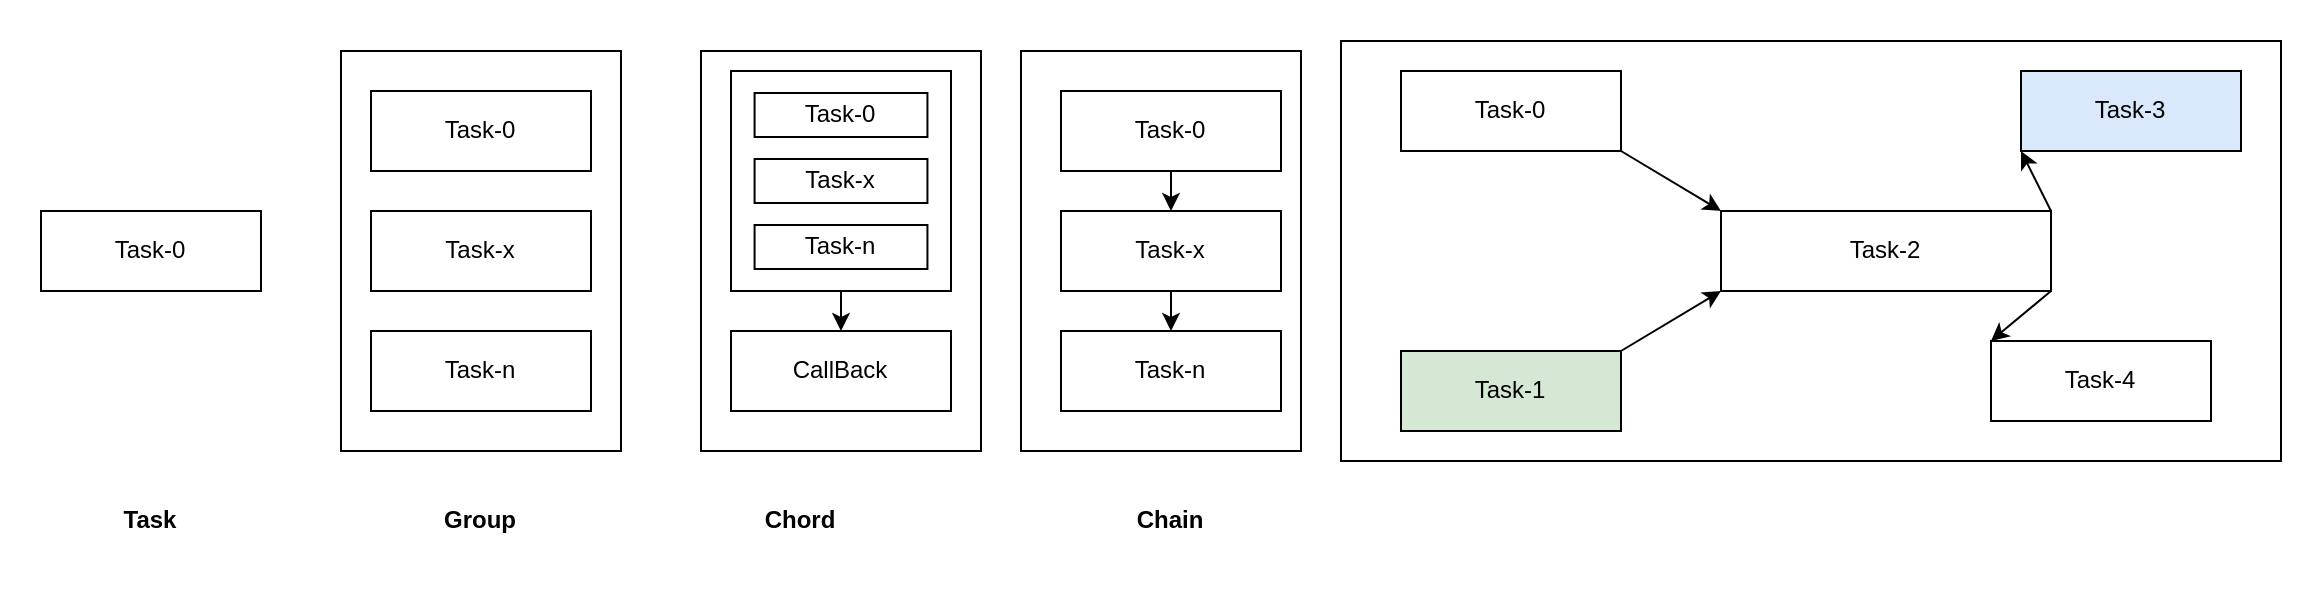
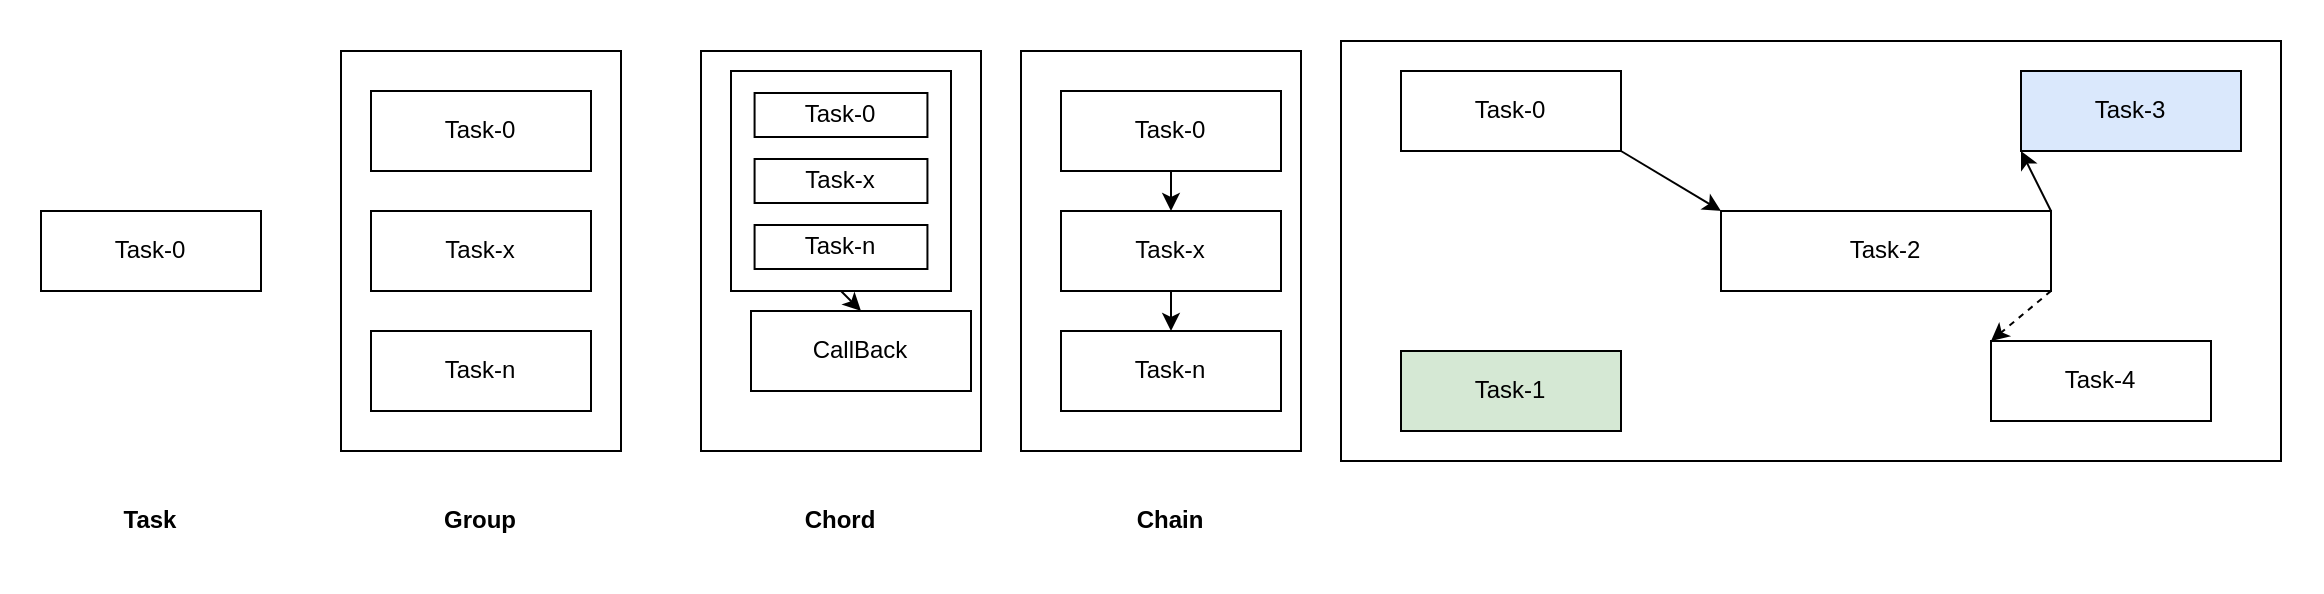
  <mxCell id="0" />
  <mxCell id="1" parent="0" />
  <mxCell id="2" value="" style="rounded=0;whiteSpace=wrap;html=1;" parent="1" vertex="1"><mxGeometry x="510" y="25" width="140" height="200" as="geometry" /></mxCell>
  <mxCell id="3" value="" style="rounded=0;whiteSpace=wrap;html=1;" parent="1" vertex="1"><mxGeometry x="670" y="20" width="470" height="210" as="geometry" /></mxCell>
  <mxCell id="4" value="Task-0" style="rounded=0;whiteSpace=wrap;html=1;" parent="1" vertex="1"><mxGeometry x="20" y="105" width="110" height="40" as="geometry" /></mxCell>
  <mxCell id="5" value="" style="rounded=0;whiteSpace=wrap;html=1;" parent="1" vertex="1"><mxGeometry x="170" y="25" width="140" height="200" as="geometry" /></mxCell>
  <mxCell id="6" value="Task-0" style="rounded=0;whiteSpace=wrap;html=1;" parent="1" vertex="1"><mxGeometry x="185" y="45" width="110" height="40" as="geometry" /></mxCell>
  <mxCell id="7" value="Task-n" style="rounded=0;whiteSpace=wrap;html=1;" parent="1" vertex="1"><mxGeometry x="185" y="165" width="110" height="40" as="geometry" /></mxCell>
  <mxCell id="8" value="" style="rounded=0;whiteSpace=wrap;html=1;" parent="1" vertex="1"><mxGeometry x="350" y="25" width="140" height="200" as="geometry" /></mxCell>
  <mxCell id="9" value="Task-x" style="rounded=0;whiteSpace=wrap;html=1;" parent="1" vertex="1"><mxGeometry x="185" y="105" width="110" height="40" as="geometry" /></mxCell>
  <mxCell id="10" value="" style="group" parent="1" vertex="1" connectable="0"><mxGeometry x="365" y="35" width="110" height="110" as="geometry" /></mxCell>
  <mxCell id="11" value="" style="rounded=0;whiteSpace=wrap;html=1;" parent="10" vertex="1"><mxGeometry width="110" height="110.0" as="geometry" /></mxCell>
  <mxCell id="12" value="Task-0" style="rounded=0;whiteSpace=wrap;html=1;" parent="10" vertex="1"><mxGeometry x="11.786" y="11" width="86.429" height="22" as="geometry" /></mxCell>
  <mxCell id="13" value="Task-n" style="rounded=0;whiteSpace=wrap;html=1;" parent="10" vertex="1"><mxGeometry x="11.786" y="77" width="86.429" height="22" as="geometry" /></mxCell>
  <mxCell id="14" value="Task-x" style="rounded=0;whiteSpace=wrap;html=1;" parent="10" vertex="1"><mxGeometry x="11.786" y="44" width="86.429" height="22" as="geometry" /></mxCell>
- <mxCell id="15" value="CallBack" style="rounded=0;whiteSpace=wrap;html=1;" parent="1" vertex="1"><mxGeometry x="365" y="165" width="110" height="40" as="geometry" /></mxCell>
+ <mxCell id="15" value="CallBack" style="rounded=0;whiteSpace=wrap;html=1;" parent="1" vertex="1"><mxGeometry x="375" y="155" width="110" height="40" as="geometry" /></mxCell>
  <mxCell id="16" style="edgeStyle=none;html=1;exitX=0.5;exitY=1;exitDx=0;exitDy=0;entryX=0.5;entryY=0;entryDx=0;entryDy=0;" parent="1" source="11" target="15" edge="1"><mxGeometry relative="1" as="geometry" /></mxCell>
  <mxCell id="17" style="edgeStyle=none;html=1;exitX=0.5;exitY=1;exitDx=0;exitDy=0;" parent="1" source="18" target="20" edge="1"><mxGeometry relative="1" as="geometry" /></mxCell>
  <mxCell id="18" value="Task-0" style="rounded=0;whiteSpace=wrap;html=1;" parent="1" vertex="1"><mxGeometry x="530" y="45" width="110" height="40" as="geometry" /></mxCell>
  <mxCell id="19" style="edgeStyle=none;html=1;exitX=0.5;exitY=1;exitDx=0;exitDy=0;" parent="1" source="20" target="21" edge="1"><mxGeometry relative="1" as="geometry" /></mxCell>
  <mxCell id="20" value="Task-x" style="rounded=0;whiteSpace=wrap;html=1;" parent="1" vertex="1"><mxGeometry x="530" y="105" width="110" height="40" as="geometry" /></mxCell>
  <mxCell id="21" value="Task-n" style="rounded=0;whiteSpace=wrap;html=1;" parent="1" vertex="1"><mxGeometry x="530" y="165" width="110" height="40" as="geometry" /></mxCell>
  <mxCell id="22" value="Task" style="text;html=1;strokeColor=none;fillColor=none;align=center;verticalAlign=middle;whiteSpace=wrap;rounded=0;fontStyle=1" parent="1" vertex="1"><mxGeometry x="45" y="245" width="60" height="30" as="geometry" /></mxCell>
  <mxCell id="23" value="Group" style="text;html=1;strokeColor=none;fillColor=none;align=center;verticalAlign=middle;whiteSpace=wrap;rounded=0;fontStyle=1" parent="1" vertex="1"><mxGeometry x="210" y="245" width="60" height="30" as="geometry" /></mxCell>
- <mxCell id="24" value="Chord" style="text;html=1;strokeColor=none;fillColor=none;align=center;verticalAlign=middle;whiteSpace=wrap;rounded=0;fontStyle=1" parent="1" vertex="1"><mxGeometry x="370" y="245" width="60" height="30" as="geometry" /></mxCell>
+ <mxCell id="24" value="Chord" style="text;html=1;strokeColor=none;fillColor=none;align=center;verticalAlign=middle;whiteSpace=wrap;rounded=0;fontStyle=1" parent="1" vertex="1"><mxGeometry x="390" y="245" width="60" height="30" as="geometry" /></mxCell>
  <mxCell id="25" value="Chain" style="text;html=1;strokeColor=none;fillColor=none;align=center;verticalAlign=middle;whiteSpace=wrap;rounded=0;fontStyle=1" parent="1" vertex="1"><mxGeometry x="555" y="245" width="60" height="30" as="geometry" /></mxCell>
  <mxCell id="26" style="edgeStyle=none;html=1;exitX=1;exitY=1;exitDx=0;exitDy=0;entryX=0;entryY=0;entryDx=0;entryDy=0;" parent="1" source="27" target="30" edge="1"><mxGeometry relative="1" as="geometry" /></mxCell>
  <mxCell id="27" value="Task-0" style="rounded=0;whiteSpace=wrap;html=1;" parent="1" vertex="1"><mxGeometry x="700" y="35" width="110" height="40" as="geometry" /></mxCell>
- <mxCell id="28" style="edgeStyle=none;html=1;exitX=1;exitY=1;exitDx=0;exitDy=0;entryX=0;entryY=0;entryDx=0;entryDy=0;" parent="1" source="30" target="34" edge="1"><mxGeometry relative="1" as="geometry" /></mxCell>
+ <mxCell id="28" style="edgeStyle=none;html=1;exitX=1;exitY=1;exitDx=0;exitDy=0;entryX=0;entryY=0;entryDx=0;entryDy=0;dashed=1;" parent="1" source="30" target="34" edge="1"><mxGeometry relative="1" as="geometry" /></mxCell>
  <mxCell id="29" style="edgeStyle=none;html=1;exitX=1;exitY=0;exitDx=0;exitDy=0;entryX=0;entryY=1;entryDx=0;entryDy=0;" parent="1" source="30" target="33" edge="1"><mxGeometry relative="1" as="geometry" /></mxCell>
  <mxCell id="30" value="Task-2" style="rounded=0;whiteSpace=wrap;html=1;" parent="1" vertex="1"><mxGeometry x="860" y="105" width="165" height="40" as="geometry" /></mxCell>
- <mxCell id="31" style="edgeStyle=none;html=1;exitX=1;exitY=0;exitDx=0;exitDy=0;entryX=0;entryY=1;entryDx=0;entryDy=0;" parent="1" source="32" target="30" edge="1"><mxGeometry relative="1" as="geometry" /></mxCell>
  <mxCell id="32" value="Task-1" style="rounded=0;whiteSpace=wrap;html=1;fillColor=#d5e8d4;" parent="1" vertex="1"><mxGeometry x="700" y="175" width="110" height="40" as="geometry" /></mxCell>
  <mxCell id="33" value="Task-3" style="rounded=0;whiteSpace=wrap;html=1;fillColor=#dae8fc;" parent="1" vertex="1"><mxGeometry x="1010" y="35" width="110" height="40" as="geometry" /></mxCell>
  <mxCell id="34" value="Task-4" style="rounded=0;whiteSpace=wrap;html=1;" parent="1" vertex="1"><mxGeometry x="995" y="170" width="110" height="40" as="geometry" /></mxCell>
